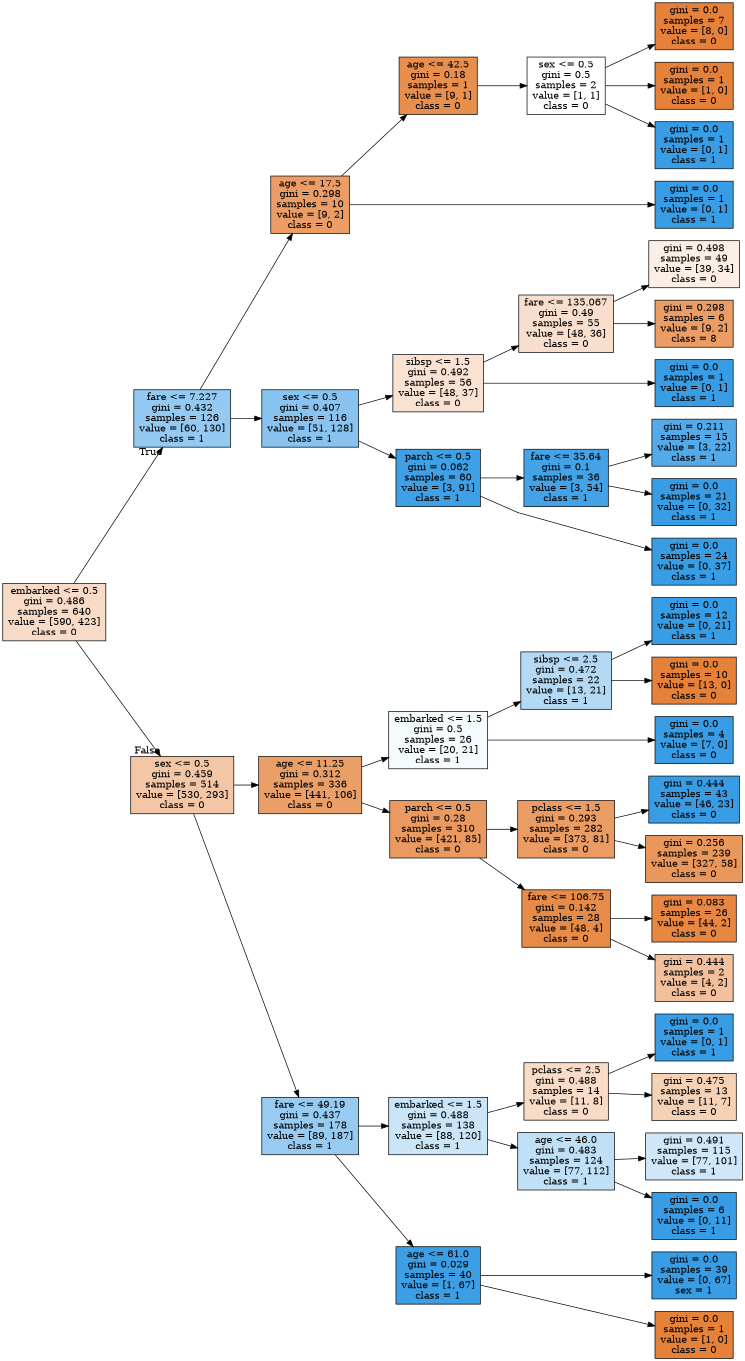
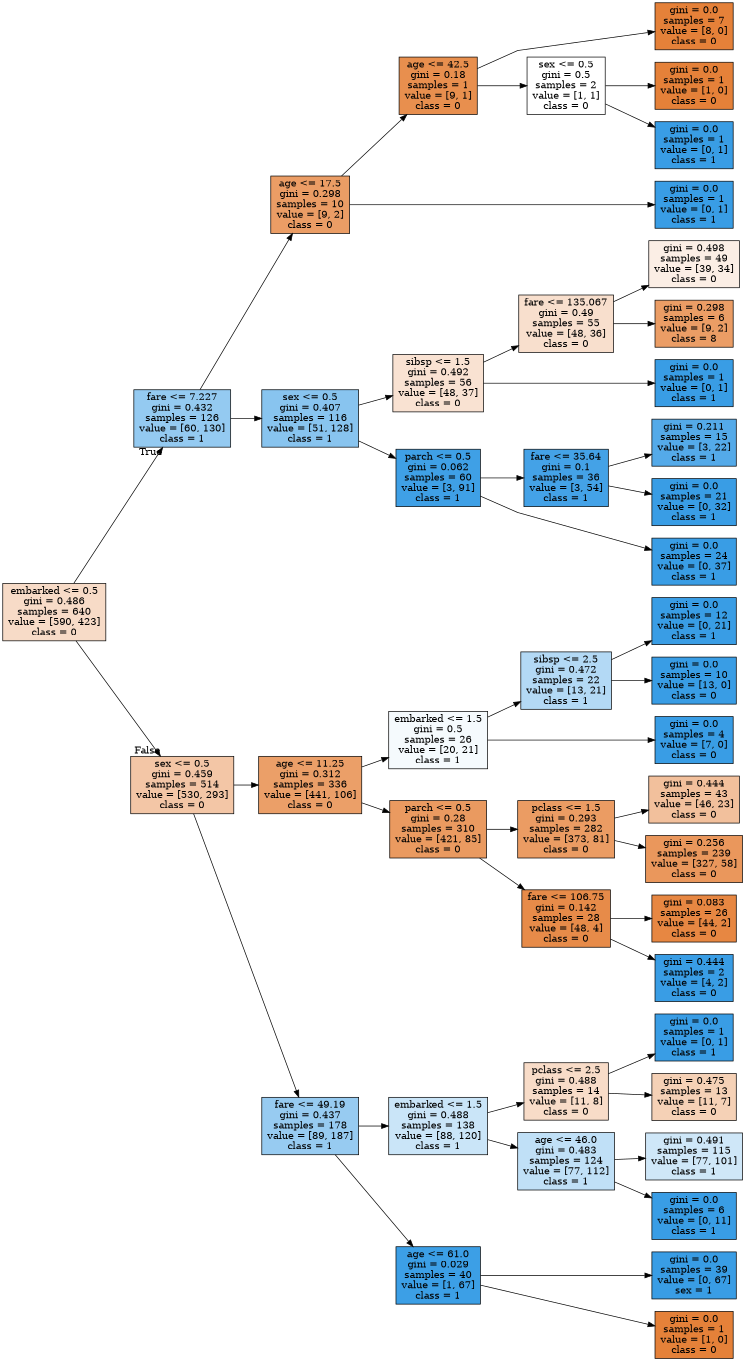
  digraph {
    rankdir=LR
    ranksep=equally
    splines=polyline
    node [color=black fillcolor="#399de5ff" shape=box style=filled]
    n1 [fillcolor="#e5813948" label="embarked <= 0.5\ngini = 0.486\nsamples = 640\nvalue = [590, 423]\nclass = 0"]
    n2 [fillcolor="#399de589" label="fare <= 7.227\ngini = 0.432\nsamples = 126\nvalue = [60, 130]\nclass = 1"]
    n3 [fillcolor="#e5813972" label="sex <= 0.5\ngini = 0.459\nsamples = 514\nvalue = [530, 293]\nclass = 0"]
    n4 [fillcolor="#e58139c6" label="age <= 17.5\ngini = 0.298\nsamples = 10\nvalue = [9, 2]\nclass = 0"]
    n5 [fillcolor="#399de599" label="sex <= 0.5\ngini = 0.407\nsamples = 116\nvalue = [51, 128]\nclass = 1"]
    n6 [fillcolor="#e58139c2" label="age <= 11.25\ngini = 0.312\nsamples = 336\nvalue = [441, 106]\nclass = 0"]
    n7 [fillcolor="#399de586" label="fare <= 49.19\ngini = 0.437\nsamples = 178\nvalue = [89, 187]\nclass = 1"]
    n8 [fillcolor="#e58139e3" label="age <= 42.5\ngini = 0.18\nsamples = 1\nvalue = [9, 1]\nclass = 0"]
    n9 [fillcolor="#e581393a" label="sibsp <= 1.5\ngini = 0.492\nsamples = 56\nvalue = [48, 37]\nclass = 0"]
    n10 [fillcolor="#399de5f7" label="parch <= 0.5\ngini = 0.062\nsamples = 60\nvalue = [3, 91]\nclass = 1"]
    n11 [fillcolor="#399de50c" label="embarked <= 1.5\ngini = 0.5\nsamples = 26\nvalue = [20, 21]\nclass = 1"]
    n12 [fillcolor="#e58139cc" label="parch <= 0.5\ngini = 0.28\nsamples = 310\nvalue = [421, 85]\nclass = 0"]
    n13 [fillcolor="#399de544" label="embarked <= 1.5\ngini = 0.488\nsamples = 138\nvalue = [88, 120]\nclass = 1"]
    n14 [fillcolor="#399de5fb" label="age <= 61.0\ngini = 0.029\nsamples = 40\nvalue = [1, 67]\nclass = 1"]
    n15 [fillcolor="#e5813900" label="sex <= 0.5\ngini = 0.5\nsamples = 2\nvalue = [1, 1]\nclass = 0"]
    n16 [fillcolor="#e5813940" label="fare <= 135.067\ngini = 0.49\nsamples = 55\nvalue = [48, 36]\nclass = 0"]
    n17 [fillcolor="#399de5f1" label="fare <= 35.64\ngini = 0.1\nsamples = 36\nvalue = [3, 54]\nclass = 1"]
    n18 [fillcolor="#399de561" label="sibsp <= 2.5\ngini = 0.472\nsamples = 22\nvalue = [13, 21]\nclass = 1"]
    n19 [fillcolor="#e58139c8" label="pclass <= 1.5\ngini = 0.293\nsamples = 282\nvalue = [373, 81]\nclass = 0"]
    n20 [fillcolor="#e58139ea" label="fare <= 106.75\ngini = 0.142\nsamples = 28\nvalue = [48, 4]\nclass = 0"]
    n21 [fillcolor="#e5813946" label="pclass <= 2.5\ngini = 0.488\nsamples = 14\nvalue = [11, 8]\nclass = 0"]
    n22 [fillcolor="#399de550" label="age <= 46.0\ngini = 0.483\nsamples = 124\nvalue = [77, 112]\nclass = 1"]
    n23 [label="gini = 0.0\nsamples = 1\nvalue = [0, 1]\nclass = 1"]
    n24 [fillcolor="#e58139ff" label="gini = 0.0\nsamples = 7\nvalue = [8, 0]\nclass = 0"]
    n25 [fillcolor="#e58139ff" label="gini = 0.0\nsamples = 1\nvalue = [1, 0]\nclass = 0"]
    n26 [label="gini = 0.0\nsamples = 1\nvalue = [0, 1]\nclass = 1"]
    n27 [fillcolor="#e5813921" label="gini = 0.498\nsamples = 49\nvalue = [39, 34]\nclass = 0"]
    n28 [fillcolor="#e58139c6" label="gini = 0.298\nsamples = 6\nvalue = [9, 2]\nclass = 8"]
    n29 [label="gini = 0.0\nsamples = 1\nvalue = [0, 1]\nclass = 1"]
    n30 [fillcolor="#399de5dc" label="gini = 0.211\nsamples = 15\nvalue = [3, 22]\nclass = 1"]
    n31 [label="gini = 0.0\nsamples = 21\nvalue = [0, 32]\nclass = 1"]
    n32 [label="gini = 0.0\nsamples = 24\nvalue = [0, 37]\nclass = 1"]
    n33 [label="gini = 0.0\nsamples = 4\nvalue = [7, 0]\nclass = 0"]
    n34 [label="gini = 0.0\nsamples = 12\nvalue = [0, 21]\nclass = 1"]
-   n35 [fillcolor="#e58139ff" label="gini = 0.0\nsamples = 10\nvalue = [13, 0]\nclass = 0"]
-   n36 [label="gini = 0.444\nsamples = 43\nvalue = [46, 23]\nclass = 0"]
+   n35 [label="gini = 0.0\nsamples = 10\nvalue = [13, 0]\nclass = 0"]
+   n36 [fillcolor="#e581397f" label="gini = 0.444\nsamples = 43\nvalue = [46, 23]\nclass = 0"]
    n37 [fillcolor="#e58139d2" label="gini = 0.256\nsamples = 239\nvalue = [327, 58]\nclass = 0"]
    n38 [fillcolor="#e58139f3" label="gini = 0.083\nsamples = 26\nvalue = [44, 2]\nclass = 0"]
-   n39 [fillcolor="#e581397f" label="gini = 0.444\nsamples = 2\nvalue = [4, 2]\nclass = 0"]
+   n39 [label="gini = 0.444\nsamples = 2\nvalue = [4, 2]\nclass = 0"]
    n40 [label="gini = 0.0\nsamples = 1\nvalue = [0, 1]\nclass = 1"]
    n41 [fillcolor="#e581395d" label="gini = 0.475\nsamples = 13\nvalue = [11, 7]\nclass = 0"]
    n42 [fillcolor="#399de53d" label="gini = 0.491\nsamples = 115\nvalue = [77, 101]\nclass = 1"]
    n43 [label="gini = 0.0\nsamples = 6\nvalue = [0, 11]\nclass = 1"]
    n44 [label="gini = 0.0\nsamples = 39\nvalue = [0, 67]\nsex = 1"]
    n45 [fillcolor="#e58139ff" label="gini = 0.0\nsamples = 1\nvalue = [1, 0]\nclass = 0"]
    subgraph sub_1 {
      rank=same
      n1
    }
    subgraph sub_2 {
      rank=same
      n2
      n3
    }
    subgraph sub_3 {
      rank=same
      n4
      n5
      n6
      n7
    }
    subgraph sub_4 {
      rank=same
      n8
      n9
      n10
      n11
      n12
      n13
      n14
    }
    subgraph sub_5 {
      rank=same
      n15
      n16
      n17
      n18
      n19
      n20
      n21
      n22
    }
    subgraph sub_6 {
      rank=same
      n23
      n24
      n25
      n26
      n27
      n28
      n29
      n30
      n31
      n32
      n33
      n34
      n35
      n36
      n37
      n38
      n39
      n40
      n41
      n42
      n43
      n44
      n45
    }
    n1 -> n2 [headlabel=True labelangle=45 labeldistance=2.5]
    n1 -> n3 [headlabel=False labelangle=-45 labeldistance=2.5]
    n2 -> n4
    n2 -> n5
    n3 -> n6
    n3 -> n7
    n4 -> n8
    n4 -> n23
    n5 -> n9
    n5 -> n10
    n6 -> n11
    n6 -> n12
    n7 -> n13
    n7 -> n14
    n8 -> n15
-   n15 -> n24
+   n8 -> n24
    n9 -> n16
    n9 -> n29
    n10 -> n17
    n10 -> n32
    n11 -> n18
    n11 -> n33
    n12 -> n19
    n12 -> n20
    n13 -> n21
    n13 -> n22
    n14 -> n44
    n14 -> n45
    n15 -> n25
    n15 -> n26
    n16 -> n27
    n16 -> n28
    n17 -> n30
    n17 -> n31
    n18 -> n34
    n18 -> n35
    n19 -> n36
    n19 -> n37
    n20 -> n38
    n20 -> n39
    n21 -> n40
    n21 -> n41
    n22 -> n42
    n22 -> n43
  }
